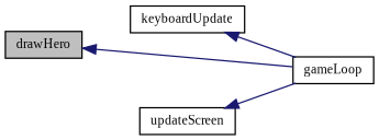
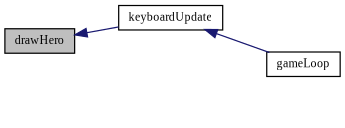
  digraph {
    fontname="Liberation Serif"
    rankdir=LR
    node [color=black fillcolor=white fontname="Liberation Serif" fontsize=10 shape=record style=filled]
    edge [color=midnightblue dir=back fontname="Liberation Serif" fontsize=10 labelfontname=Helvetica labelfontsize=10 style=solid]
    n1 [fillcolor=grey75 fontcolor=black height=0.2 label=drawHero width=0.4]
    n2 [height=0.2 label=keyboardUpdate width=0.4]
-   n3 [height=0.2 label=updateScreen width=0.4]
    n4 [height=0.2 label=gameLoop width=0.4]
-   n1 -> n4
+   n1 -> n2
    n2 -> n4
-   n3 -> n4
  }
